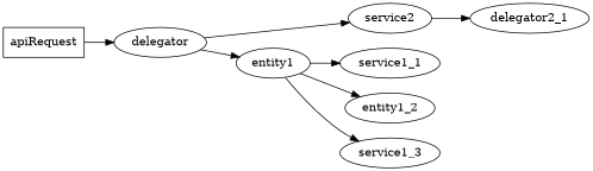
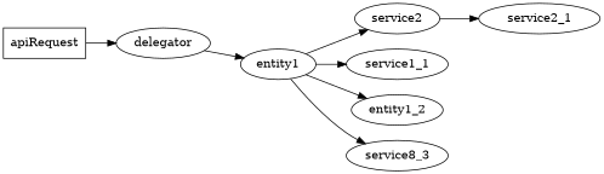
  digraph {
    rankdir=LR
    apiRequest [shape=box]
    delegator
    entity1
    n4 [label=service2]
    service1_1
    n6 [label=entity1_2]
-   service1_3
-   service2_1 [label=delegator2_1]
+   service1_3 [label=service8_3]
+   service2_1
    apiRequest -> delegator
    delegator -> entity1
-   delegator -> n4
+   entity1 -> n4
    entity1 -> service1_1
    entity1 -> n6
    entity1 -> service1_3
    n4 -> service2_1
  }
